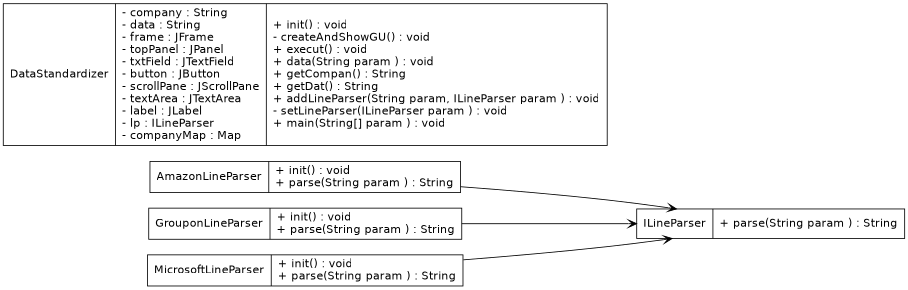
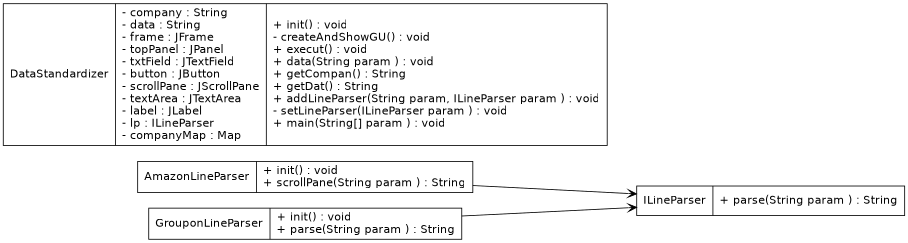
  digraph {
    fontname="DejaVu Sans"
    rankdir=LR
    node [fontname="DejaVu Sans" shape=record]
    edge [arrowhead=vee fontname="DejaVu Sans"]
    n1 [label="{ ILineParser|+ parse(String param ) : String\l}"]
-   n2 [label="{ AmazonLineParser|+  init() : void\l+ parse(String param ) : String\l}"]
+   n2 [label="{ AmazonLineParser|+  init() : void\l+ scrollPane(String param ) : String\l}"]
    n3 [label="{ DataStandardizer|- company : String\l- data : String\l- frame : JFrame\l- topPanel : JPanel\l- txtField : JTextField\l- button : JButton\l- scrollPane : JScrollPane\l- textArea : JTextArea\l- label : JLabel\l- lp : ILineParser\l- companyMap : Map\l|+  init() : void\l- createAndShowGU() : void\l+ execut() : void\l+ data(String param ) : void\l+ getCompan() : String\l+ getDat() : String\l+ addLineParser(String param, ILineParser param ) : void\l- setLineParser(ILineParser param ) : void\l+ main(String[] param ) : void\l}"]
    n4 [label="{ GrouponLineParser|+  init() : void\l+ parse(String param ) : String\l}"]
-   n5 [label="{ MicrosoftLineParser|+  init() : void\l+ parse(String param ) : String\l}"]
    n2 -> n1
    n4 -> n1
-   n5 -> n1
  }
